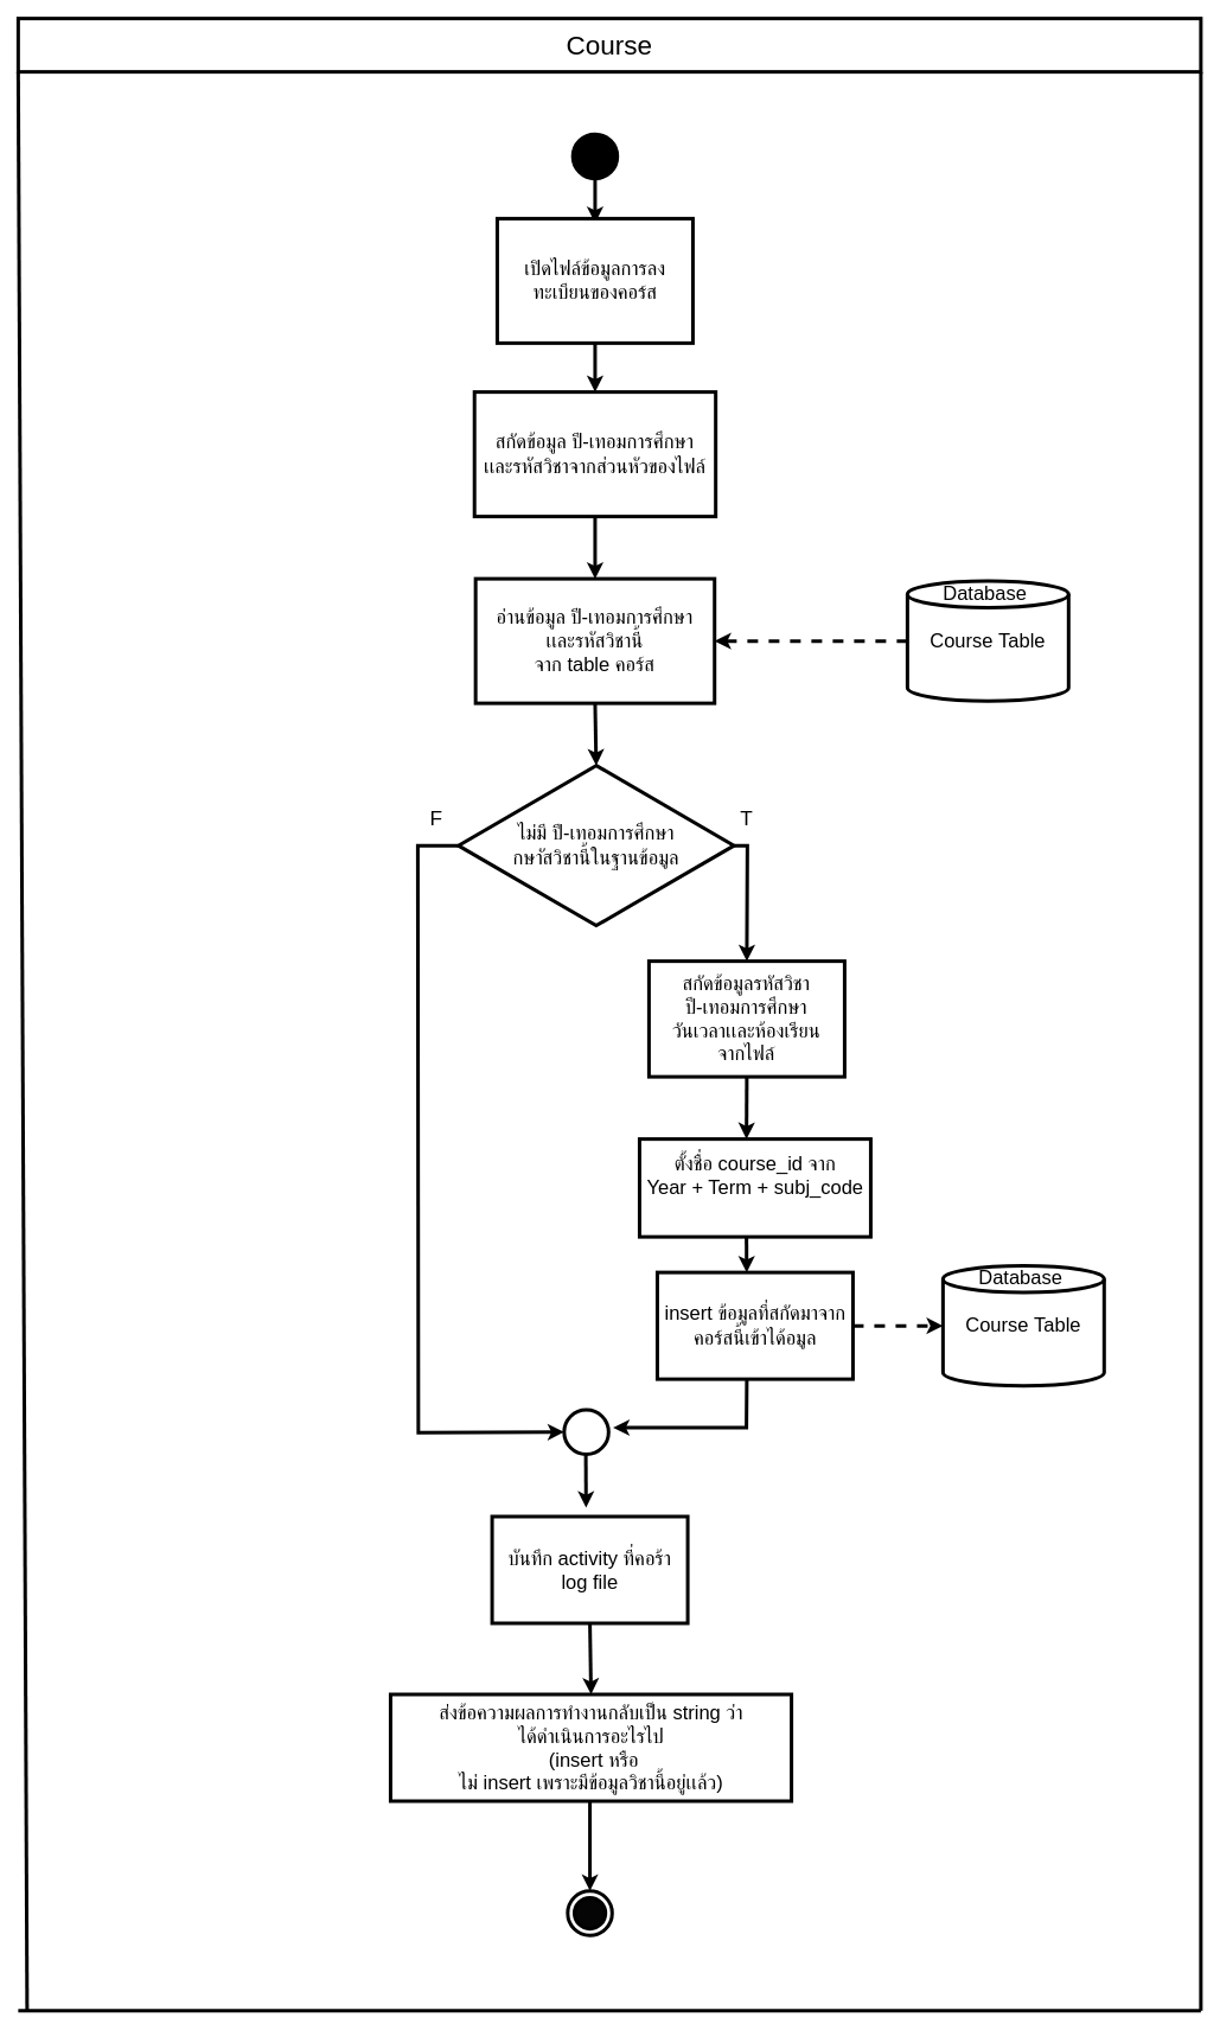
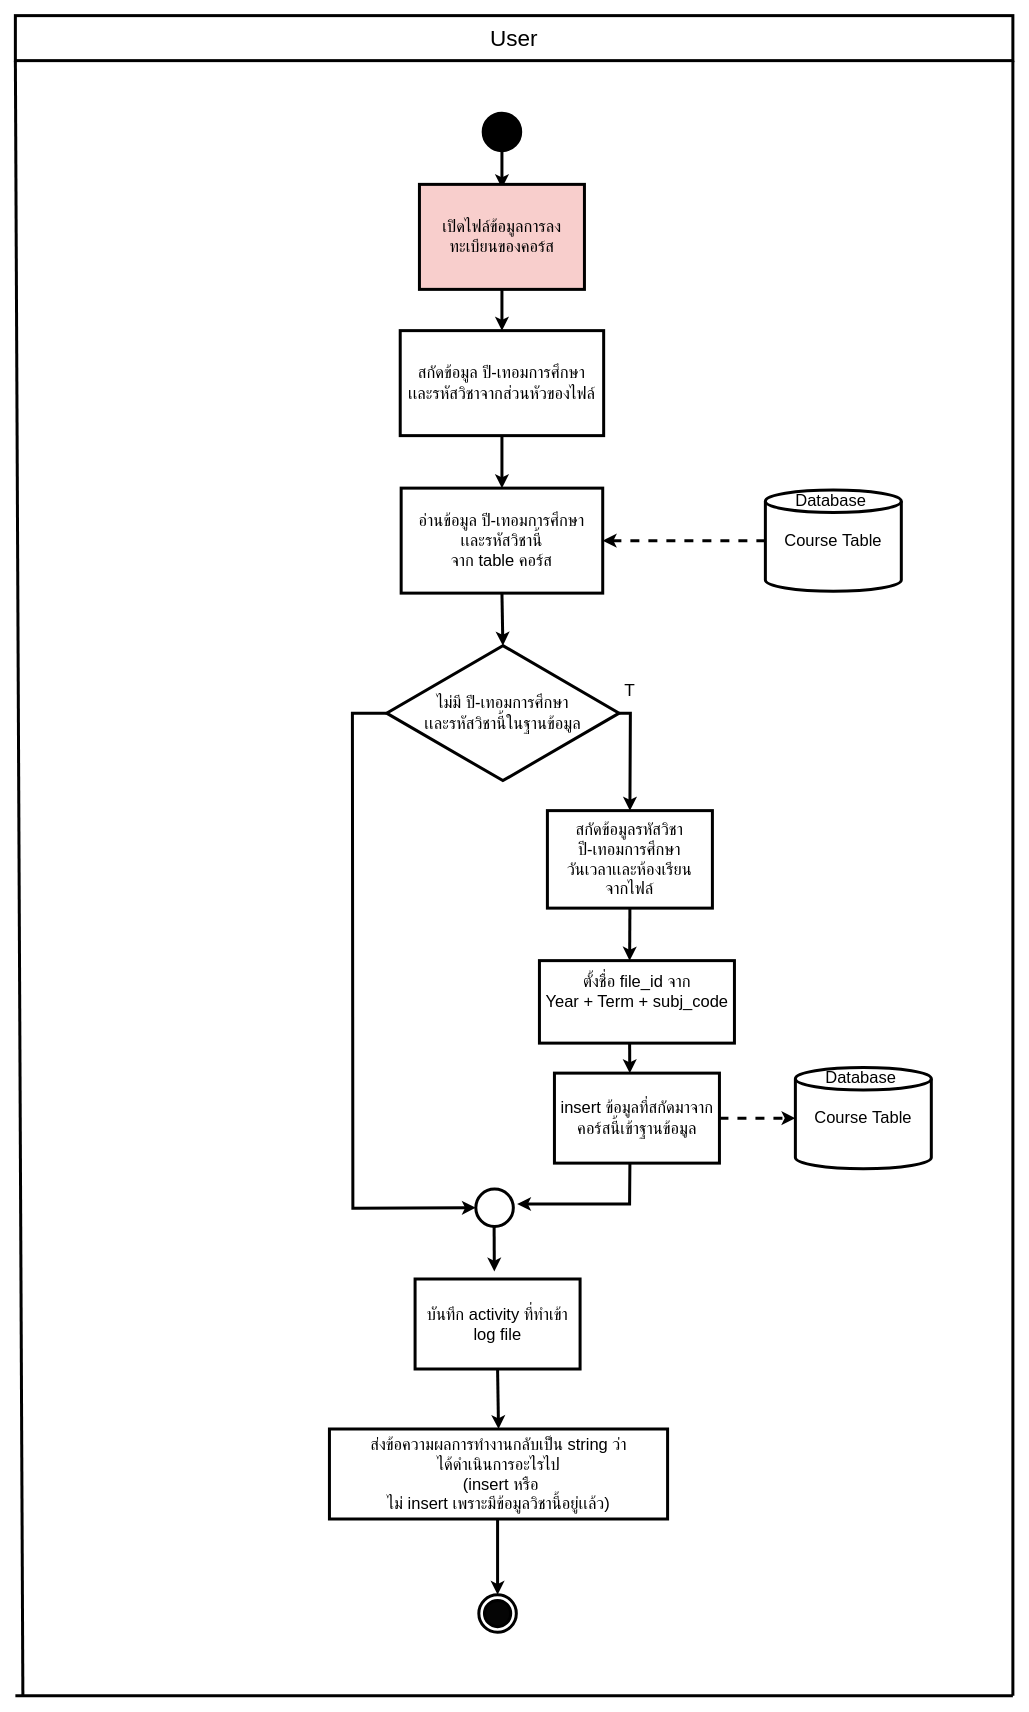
  <mxCell id="0" />
  <mxCell id="1" parent="0" />
- <mxCell id="2" value="&lt;font style=&quot;font-size: 30px;&quot;&gt;Course&lt;/font&gt;" style="rounded=0;whiteSpace=wrap;html=1;strokeWidth=4;" parent="1" vertex="1"><mxGeometry x="20" y="20" width="1330" height="60" as="geometry" /></mxCell>
+ <mxCell id="2" value="&lt;font style=&quot;font-size: 30px;&quot;&gt;User&lt;/font&gt;" style="rounded=0;whiteSpace=wrap;html=1;strokeWidth=4;" parent="1" vertex="1"><mxGeometry x="20" y="20" width="1330" height="60" as="geometry" /></mxCell>
  <mxCell id="3" value="" style="endArrow=none;html=1;rounded=0;entryX=0;entryY=1;entryDx=0;entryDy=0;strokeWidth=4;" parent="1" edge="1"><mxGeometry width="50" height="50" relative="1" as="geometry"><mxPoint x="30" y="2260" as="sourcePoint" /><mxPoint x="20" y="80" as="targetPoint" /></mxGeometry></mxCell>
  <mxCell id="4" value="" style="endArrow=none;html=1;rounded=0;entryX=0;entryY=1;entryDx=0;entryDy=0;strokeWidth=4;" parent="1" edge="1"><mxGeometry width="50" height="50" relative="1" as="geometry"><mxPoint x="1350" y="2260" as="sourcePoint" /><mxPoint x="1350" y="80" as="targetPoint" /></mxGeometry></mxCell>
  <mxCell id="5" value="" style="endArrow=none;html=1;rounded=0;strokeWidth=4;" parent="1" edge="1"><mxGeometry width="50" height="50" relative="1" as="geometry"><mxPoint x="20" y="2260" as="sourcePoint" /><mxPoint x="1350" y="2260" as="targetPoint" /></mxGeometry></mxCell>
- <mxCell id="6" value="&lt;font style=&quot;font-size: 22px;&quot;&gt;insert ข้อมูลที่สกัดมาจากคอร์สนี้เข้าได้อมูล&lt;/font&gt;" style="rounded=0;whiteSpace=wrap;html=1;strokeWidth=4;" parent="1" vertex="1"><mxGeometry x="738.75" y="1430" width="220" height="120" as="geometry" /></mxCell>
+ <mxCell id="6" value="&lt;font style=&quot;font-size: 22px;&quot;&gt;insert ข้อมูลที่สกัดมาจากคอร์สนี้เข้าฐานข้อมูล&lt;/font&gt;" style="rounded=0;whiteSpace=wrap;html=1;strokeWidth=4;" parent="1" vertex="1"><mxGeometry x="738.75" y="1430" width="220" height="120" as="geometry" /></mxCell>
  <mxCell id="7" value="" style="endArrow=classic;html=1;rounded=0;strokeWidth=4;" parent="1" edge="1"><mxGeometry width="50" height="50" relative="1" as="geometry"><mxPoint x="839" y="1390" as="sourcePoint" /><mxPoint x="839.22" y="1430" as="targetPoint" /></mxGeometry></mxCell>
  <mxCell id="8" value="" style="ellipse;whiteSpace=wrap;html=1;aspect=fixed;fillColor=#000000;strokeWidth=4;" parent="1" vertex="1"><mxGeometry x="643.75" y="150" width="50" height="50" as="geometry" /></mxCell>
  <mxCell id="9" value="" style="endArrow=classic;html=1;rounded=0;exitX=0.5;exitY=1;exitDx=0;exitDy=0;strokeWidth=4;" parent="1" source="8" edge="1"><mxGeometry width="50" height="50" relative="1" as="geometry"><mxPoint x="683.75" y="380" as="sourcePoint" /><mxPoint x="668.75" y="250" as="targetPoint" /></mxGeometry></mxCell>
  <mxCell id="10" value="" style="endArrow=classic;html=1;rounded=0;exitX=0.5;exitY=1;exitDx=0;exitDy=0;entryX=0.5;entryY=0;entryDx=0;entryDy=0;strokeWidth=4;" parent="1" source="11" target="12" edge="1"><mxGeometry width="50" height="50" relative="1" as="geometry"><mxPoint x="748.75" y="420" as="sourcePoint" /><mxPoint x="768.75" y="510" as="targetPoint" /></mxGeometry></mxCell>
- <mxCell id="11" value="&lt;span style=&quot;font-size: 22px;&quot;&gt;เปิดไฟล์ข้อมูลการลงทะเบียนของคอร์ส&lt;/span&gt;" style="rounded=0;whiteSpace=wrap;html=1;strokeWidth=4;" parent="1" vertex="1"><mxGeometry x="558.75" y="245" width="220" height="140" as="geometry" /></mxCell>
+ <mxCell id="11" value="&lt;span style=&quot;font-size: 22px;&quot;&gt;เปิดไฟล์ข้อมูลการลงทะเบียนของคอร์ส&lt;/span&gt;" style="rounded=0;whiteSpace=wrap;html=1;strokeWidth=4;fillColor=#f8cecc;" parent="1" vertex="1"><mxGeometry x="558.75" y="245" width="220" height="140" as="geometry" /></mxCell>
  <mxCell id="12" value="&lt;font style=&quot;font-size: 22px;&quot;&gt;สกัดข้อมูล ปี-เทอมการศึกษา&lt;br&gt;เเละรหัสวิชาจากส่วนหัวของไฟล์&lt;/font&gt;" style="rounded=0;whiteSpace=wrap;html=1;strokeWidth=4;" parent="1" vertex="1"><mxGeometry x="533.13" y="440" width="271.25" height="140" as="geometry" /></mxCell>
  <mxCell id="13" value="&lt;font style=&quot;font-size: 22px;&quot;&gt;อ่านข้อมูล ปี-เทอมการศึกษา&lt;br style=&quot;border-color: var(--border-color);&quot;&gt;&lt;/font&gt;&lt;span style=&quot;font-size: 22px;&quot;&gt;เเละรหัสวิชา&lt;/span&gt;&lt;span style=&quot;font-size: 22px;&quot;&gt;นี้&lt;br&gt;จาก table คอร์ส&lt;br&gt;&lt;/span&gt;" style="rounded=0;whiteSpace=wrap;html=1;strokeWidth=4;" parent="1" vertex="1"><mxGeometry x="534.38" y="650" width="268.75" height="140" as="geometry" /></mxCell>
  <mxCell id="14" value="" style="endArrow=classic;html=1;rounded=0;exitX=0;exitY=0.5;exitDx=0;exitDy=0;exitPerimeter=0;dashed=1;entryX=1;entryY=0.5;entryDx=0;entryDy=0;strokeWidth=4;" parent="1" source="17" target="13" edge="1"><mxGeometry width="50" height="50" relative="1" as="geometry"><mxPoint x="782.75" y="730" as="sourcePoint" /><mxPoint x="794" y="700" as="targetPoint" /></mxGeometry></mxCell>
  <mxCell id="15" value="" style="endArrow=classic;html=1;rounded=0;exitX=0.5;exitY=1;exitDx=0;exitDy=0;entryX=0.5;entryY=0;entryDx=0;entryDy=0;strokeWidth=4;" parent="1" source="12" target="13" edge="1"><mxGeometry width="50" height="50" relative="1" as="geometry"><mxPoint x="666.48" y="590" as="sourcePoint" /><mxPoint x="666.48" y="655" as="targetPoint" /></mxGeometry></mxCell>
  <mxCell id="16" value="" style="endArrow=classic;html=1;rounded=0;exitX=0.5;exitY=1;exitDx=0;exitDy=0;entryX=0.5;entryY=0;entryDx=0;entryDy=0;strokeWidth=4;" parent="1" source="13" target="21" edge="1"><mxGeometry width="50" height="50" relative="1" as="geometry"><mxPoint x="666.48" y="800" as="sourcePoint" /><mxPoint x="666.75" y="860" as="targetPoint" /></mxGeometry></mxCell>
  <mxCell id="17" value="&lt;font style=&quot;font-size: 22px;&quot;&gt;&lt;font style=&quot;font-size: 22px;&quot;&gt;Database&amp;nbsp;&lt;br&gt;&lt;br&gt;Course&amp;nbsp;Table&lt;br&gt;&lt;br&gt;&lt;br style=&quot;border-color: var(--border-color);&quot;&gt;&lt;br&gt;&lt;/font&gt;&lt;/font&gt;" style="shape=cylinder3;whiteSpace=wrap;html=1;boundedLbl=1;backgroundOutline=1;size=15;strokeWidth=4;" parent="1" vertex="1"><mxGeometry x="1020" y="652.5" width="181.25" height="135" as="geometry" /></mxCell>
  <mxCell id="18" value="&lt;font style=&quot;font-size: 22px;&quot;&gt;ส่งข้อความผลการทำงานกลับเป็น string ว่า&lt;br style=&quot;border-color: var(--border-color);&quot;&gt;ได้ดำเนินการอะไรไป&lt;br style=&quot;border-color: var(--border-color);&quot;&gt;&amp;nbsp;(insert หรือ&lt;br style=&quot;border-color: var(--border-color);&quot;&gt;ไม่ insert เพราะมีข้อมูลวิชานี้อยู่เเล้ว)&lt;/font&gt;&lt;span style=&quot;font-size: 22px;&quot;&gt;&lt;br&gt;&lt;/span&gt;" style="rounded=0;whiteSpace=wrap;html=1;strokeWidth=4;" parent="1" vertex="1"><mxGeometry x="438.75" y="1904.5" width="450.87" height="120" as="geometry" /></mxCell>
  <mxCell id="19" value="" style="endArrow=classic;html=1;rounded=0;exitX=0;exitY=0.5;exitDx=0;exitDy=0;entryX=0;entryY=0.5;entryDx=0;entryDy=0;strokeWidth=4;" parent="1" source="21" target="25" edge="1"><mxGeometry width="50" height="50" relative="1" as="geometry"><mxPoint x="545.31" y="1134.5" as="sourcePoint" /><mxPoint x="619.56" y="1504.5" as="targetPoint" /><Array as="points"><mxPoint x="469.37" y="950" /><mxPoint x="470" y="1610" /></Array></mxGeometry></mxCell>
  <mxCell id="20" value="" style="endArrow=classic;html=1;rounded=0;exitX=1;exitY=0.5;exitDx=0;exitDy=0;entryX=0.5;entryY=0;entryDx=0;entryDy=0;strokeWidth=4;" parent="1" source="21" target="32" edge="1"><mxGeometry width="50" height="50" relative="1" as="geometry"><mxPoint x="779.37" y="950" as="sourcePoint" /><mxPoint x="840.62" y="1060" as="targetPoint" /><Array as="points"><mxPoint x="840" y="950" /></Array></mxGeometry></mxCell>
- <mxCell id="21" value="&lt;font style=&quot;font-size: 22px;&quot;&gt;ไม่มี&amp;nbsp;&lt;font style=&quot;border-color: var(--border-color);&quot;&gt;ปี-เทอมการศึกษา&lt;br style=&quot;border-color: var(--border-color);&quot;&gt;&lt;/font&gt;กษาัสวิชา&lt;span style=&quot;border-color: var(--border-color);&quot;&gt;นี้&lt;/span&gt;ในฐานข้อมูล&lt;/font&gt;" style="rhombus;whiteSpace=wrap;html=1;strokeWidth=4;" parent="1" vertex="1"><mxGeometry x="515" y="860" width="310" height="180" as="geometry" /></mxCell>
- <mxCell id="22" value="&lt;font style=&quot;font-size: 23px;&quot;&gt;F&lt;/font&gt;" style="text;html=1;align=center;verticalAlign=middle;resizable=0;points=[];autosize=1;strokeColor=none;fillColor=none;strokeWidth=4;" parent="1" vertex="1"><mxGeometry x="470" y="900" width="40" height="40" as="geometry" /></mxCell>
+ <mxCell id="21" value="&lt;font style=&quot;font-size: 22px;&quot;&gt;ไม่มี&amp;nbsp;&lt;font style=&quot;border-color: var(--border-color);&quot;&gt;ปี-เทอมการศึกษา&lt;br style=&quot;border-color: var(--border-color);&quot;&gt;&lt;/font&gt;เเละรหัสวิชา&lt;span style=&quot;border-color: var(--border-color);&quot;&gt;นี้&lt;/span&gt;ในฐานข้อมูล&lt;/font&gt;" style="rhombus;whiteSpace=wrap;html=1;strokeWidth=4;" parent="1" vertex="1"><mxGeometry x="515" y="860" width="310" height="180" as="geometry" /></mxCell>
  <mxCell id="23" value="&lt;font style=&quot;font-size: 23px;&quot;&gt;T&lt;/font&gt;" style="text;html=1;align=center;verticalAlign=middle;resizable=0;points=[];autosize=1;strokeColor=none;fillColor=none;strokeWidth=4;" parent="1" vertex="1"><mxGeometry x="819.37" y="900" width="40" height="40" as="geometry" /></mxCell>
- <mxCell id="24" value="&lt;font style=&quot;font-size: 22px;&quot;&gt;บันทึก activity ที่คอร้า&lt;br&gt;log file&lt;br&gt;&lt;/font&gt;" style="rounded=0;whiteSpace=wrap;html=1;strokeWidth=4;" parent="1" vertex="1"><mxGeometry x="552.94" y="1704.5" width="220" height="120" as="geometry" /></mxCell>
+ <mxCell id="24" value="&lt;font style=&quot;font-size: 22px;&quot;&gt;บันทึก activity ที่ทำเข้า&lt;br&gt;log file&lt;br&gt;&lt;/font&gt;" style="rounded=0;whiteSpace=wrap;html=1;strokeWidth=4;" parent="1" vertex="1"><mxGeometry x="552.94" y="1704.5" width="220" height="120" as="geometry" /></mxCell>
  <mxCell id="25" value="" style="ellipse;whiteSpace=wrap;html=1;aspect=fixed;strokeWidth=4;" parent="1" vertex="1"><mxGeometry x="633.94" y="1584.5" width="50" height="50" as="geometry" /></mxCell>
  <mxCell id="26" value="" style="endArrow=classic;html=1;rounded=0;strokeWidth=4;" parent="1" edge="1"><mxGeometry width="50" height="50" relative="1" as="geometry"><mxPoint x="839.38" y="1550" as="sourcePoint" /><mxPoint x="688.94" y="1604.5" as="targetPoint" /><Array as="points"><mxPoint x="838.94" y="1604.5" /></Array></mxGeometry></mxCell>
  <mxCell id="27" value="" style="endArrow=classic;html=1;rounded=0;exitX=0.5;exitY=1;exitDx=0;exitDy=0;strokeWidth=4;" parent="1" edge="1"><mxGeometry width="50" height="50" relative="1" as="geometry"><mxPoint x="658.32" y="1634.5" as="sourcePoint" /><mxPoint x="658.59" y="1694.5" as="targetPoint" /></mxGeometry></mxCell>
  <mxCell id="28" value="" style="endArrow=classic;html=1;rounded=0;exitX=0.5;exitY=1;exitDx=0;exitDy=0;entryX=0.5;entryY=0;entryDx=0;entryDy=0;strokeWidth=4;" parent="1" source="24" target="18" edge="1"><mxGeometry width="50" height="50" relative="1" as="geometry"><mxPoint x="658.35" y="1834.5" as="sourcePoint" /><mxPoint x="658.62" y="1894.5" as="targetPoint" /></mxGeometry></mxCell>
  <mxCell id="29" value="" style="ellipse;whiteSpace=wrap;html=1;aspect=fixed;strokeWidth=4;" parent="1" vertex="1"><mxGeometry x="637.94" y="2125.5" width="50" height="50" as="geometry" /></mxCell>
  <mxCell id="30" value="" style="ellipse;whiteSpace=wrap;html=1;aspect=fixed;fillColor=#050505;strokeWidth=4;" parent="1" vertex="1"><mxGeometry x="645.44" y="2133" width="35" height="35" as="geometry" /></mxCell>
  <mxCell id="31" value="" style="endArrow=classic;html=1;rounded=0;exitX=0.5;exitY=1;exitDx=0;exitDy=0;entryX=0.5;entryY=0;entryDx=0;entryDy=0;strokeWidth=4;" parent="1" edge="1"><mxGeometry width="50" height="50" relative="1" as="geometry"><mxPoint x="662.94" y="2024.5" as="sourcePoint" /><mxPoint x="662.94" y="2125.5" as="targetPoint" /></mxGeometry></mxCell>
  <mxCell id="32" value="&lt;font style=&quot;font-size: 22px;&quot;&gt;สกัดข้อมูลรหัสวิชา&lt;br style=&quot;border-color: var(--border-color);&quot;&gt;ปี-เทอมการศึกษา&lt;br&gt;วันเวลาเเละห้องเรียน&lt;br style=&quot;border-color: var(--border-color);&quot;&gt;จากไฟล์&lt;/font&gt;" style="rounded=0;whiteSpace=wrap;html=1;strokeWidth=4;" parent="1" vertex="1"><mxGeometry x="729.37" y="1080" width="220" height="130" as="geometry" /></mxCell>
- <mxCell id="33" value="&lt;font style=&quot;font-size: 22px;&quot;&gt;ตั้งชื่อ course_id จาก&lt;br&gt;Year + Term + subj_code&lt;br&gt;&lt;br&gt;&lt;/font&gt;" style="rounded=0;whiteSpace=wrap;html=1;strokeWidth=4;" parent="1" vertex="1"><mxGeometry x="718.75" y="1280" width="260" height="110" as="geometry" /></mxCell>
+ <mxCell id="33" value="&lt;font style=&quot;font-size: 22px;&quot;&gt;ตั้งชื่อ file_id จาก&lt;br&gt;Year + Term + subj_code&lt;br&gt;&lt;br&gt;&lt;/font&gt;" style="rounded=0;whiteSpace=wrap;html=1;strokeWidth=4;" parent="1" vertex="1"><mxGeometry x="718.75" y="1280" width="260" height="110" as="geometry" /></mxCell>
  <mxCell id="34" value="" style="endArrow=classic;html=1;rounded=0;exitX=0.5;exitY=1;exitDx=0;exitDy=0;strokeWidth=4;" parent="1" source="32" edge="1"><mxGeometry width="50" height="50" relative="1" as="geometry"><mxPoint x="838.78" y="1240" as="sourcePoint" /><mxPoint x="839" y="1280" as="targetPoint" /></mxGeometry></mxCell>
  <mxCell id="35" value="&lt;font style=&quot;font-size: 22px;&quot;&gt;&lt;font style=&quot;font-size: 22px;&quot;&gt;Database&amp;nbsp;&lt;br&gt;&lt;br&gt;Course&amp;nbsp;Table&lt;br&gt;&lt;br&gt;&lt;br style=&quot;border-color: var(--border-color);&quot;&gt;&lt;br&gt;&lt;/font&gt;&lt;/font&gt;" style="shape=cylinder3;whiteSpace=wrap;html=1;boundedLbl=1;backgroundOutline=1;size=15;strokeWidth=4;" parent="1" vertex="1"><mxGeometry x="1060" y="1422.5" width="181.25" height="135" as="geometry" /></mxCell>
  <mxCell id="36" value="" style="endArrow=classic;html=1;rounded=0;entryX=0;entryY=0.5;entryDx=0;entryDy=0;entryPerimeter=0;exitX=1;exitY=0.5;exitDx=0;exitDy=0;dashed=1;strokeWidth=4;" parent="1" source="6" target="35" edge="1"><mxGeometry width="50" height="50" relative="1" as="geometry"><mxPoint x="260" y="1050" as="sourcePoint" /><mxPoint x="310" y="1000" as="targetPoint" /></mxGeometry></mxCell>
